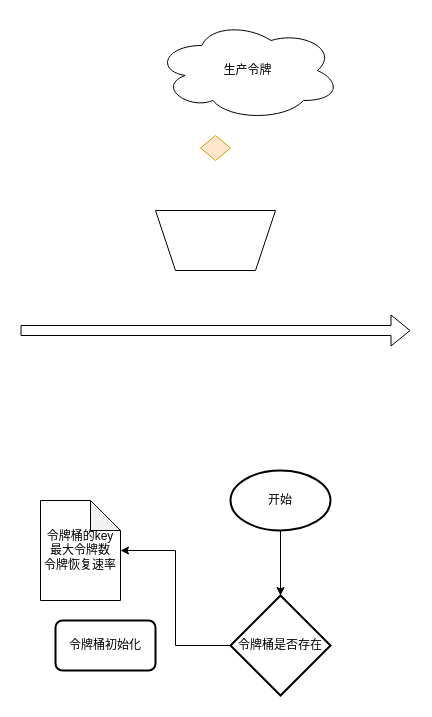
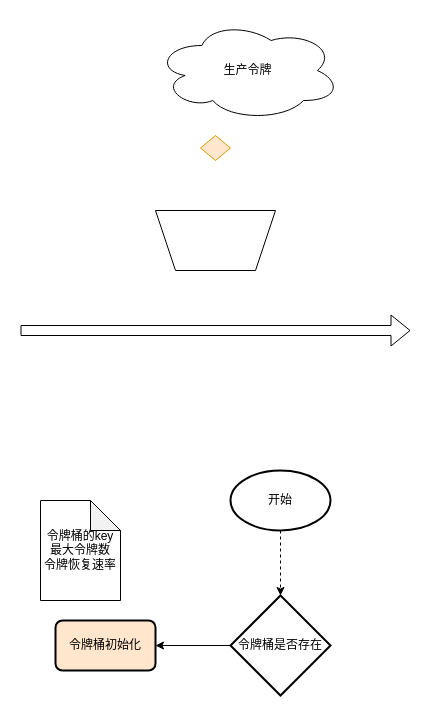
  <mxCell id="0" />
  <mxCell id="1" parent="0" />
  <mxCell id="2" value="" style="shape=trapezoid;perimeter=trapezoidPerimeter;whiteSpace=wrap;html=1;fixedSize=1;direction=south;rotation=90;" vertex="1" parent="1"><mxGeometry x="185" y="180" width="60" height="120" as="geometry" /></mxCell>
  <mxCell id="3" value="" style="shape=flexArrow;endArrow=classic;html=1;" edge="1" parent="1"><mxGeometry width="50" height="50" relative="1" as="geometry"><mxPoint x="20" y="330" as="sourcePoint" /><mxPoint x="410" y="330" as="targetPoint" /></mxGeometry></mxCell>
  <mxCell id="4" value="" style="shape=hexagon;perimeter=hexagonPerimeter2;whiteSpace=wrap;html=1;fixedSize=1;size=70;fillColor=#ffe6cc;strokeColor=#d79b00;" vertex="1" parent="1"><mxGeometry x="200" y="135" width="30" height="25" as="geometry" /></mxCell>
  <mxCell id="5" value="生产令牌" style="ellipse;shape=cloud;whiteSpace=wrap;html=1;" vertex="1" parent="1"><mxGeometry x="155" y="20" width="185" height="100" as="geometry" /></mxCell>
- <mxCell id="6" style="edgeStyle=orthogonalEdgeStyle;rounded=0;orthogonalLoop=1;jettySize=auto;html=1;exitX=0.5;exitY=1;exitDx=0;exitDy=0;exitPerimeter=0;entryX=0.5;entryY=0;entryDx=0;entryDy=0;entryPerimeter=0;" edge="1" parent="1" source="7" target="9"><mxGeometry relative="1" as="geometry" /></mxCell>
+ <mxCell id="6" style="edgeStyle=orthogonalEdgeStyle;rounded=0;orthogonalLoop=1;jettySize=auto;html=1;exitX=0.5;exitY=1;exitDx=0;exitDy=0;exitPerimeter=0;entryX=0.5;entryY=0;entryDx=0;entryDy=0;entryPerimeter=0;dashed=1;" edge="1" parent="1" source="7" target="9"><mxGeometry relative="1" as="geometry" /></mxCell>
  <mxCell id="7" value="开始" style="strokeWidth=2;html=1;shape=mxgraph.flowchart.start_1;whiteSpace=wrap;" vertex="1" parent="1"><mxGeometry x="230" y="470" width="100" height="60" as="geometry" /></mxCell>
- <mxCell id="8" style="edgeStyle=orthogonalEdgeStyle;rounded=0;orthogonalLoop=1;jettySize=auto;html=1;exitX=0;exitY=0.5;exitDx=0;exitDy=0;exitPerimeter=0;" edge="1" parent="1" source="9" target="10"><mxGeometry relative="1" as="geometry"><mxPoint x="145" y="645" as="targetPoint" /></mxGeometry></mxCell>
+ <mxCell id="8" style="edgeStyle=orthogonalEdgeStyle;rounded=0;orthogonalLoop=1;jettySize=auto;html=1;exitX=0;exitY=0.5;exitDx=0;exitDy=0;exitPerimeter=0;entryX=1;entryY=0.5;entryDx=0;entryDy=0;" edge="1" parent="1" source="9" target="11"><mxGeometry relative="1" as="geometry"><mxPoint x="145" y="645" as="targetPoint" /></mxGeometry></mxCell>
  <mxCell id="9" value="令牌桶是否存在" style="strokeWidth=2;html=1;shape=mxgraph.flowchart.decision;whiteSpace=wrap;" vertex="1" parent="1"><mxGeometry x="230" y="595" width="100" height="100" as="geometry" /></mxCell>
  <mxCell id="10" value="令牌桶的key&lt;br&gt;最大令牌数&lt;br&gt;令牌恢复速率" style="shape=note;whiteSpace=wrap;html=1;backgroundOutline=1;darkOpacity=0.05;" vertex="1" parent="1"><mxGeometry x="40" y="500" width="80" height="100" as="geometry" /></mxCell>
- <mxCell id="11" value="令牌桶初始化" style="rounded=1;whiteSpace=wrap;html=1;absoluteArcSize=1;arcSize=14;strokeWidth=2;" vertex="1" parent="1"><mxGeometry x="55" y="620" width="100" height="50" as="geometry" /></mxCell>
+ <mxCell id="11" value="令牌桶初始化" style="rounded=1;whiteSpace=wrap;html=1;absoluteArcSize=1;arcSize=14;strokeWidth=2;fillColor=#ffe6cc;" vertex="1" parent="1"><mxGeometry x="55" y="620" width="100" height="50" as="geometry" /></mxCell>
